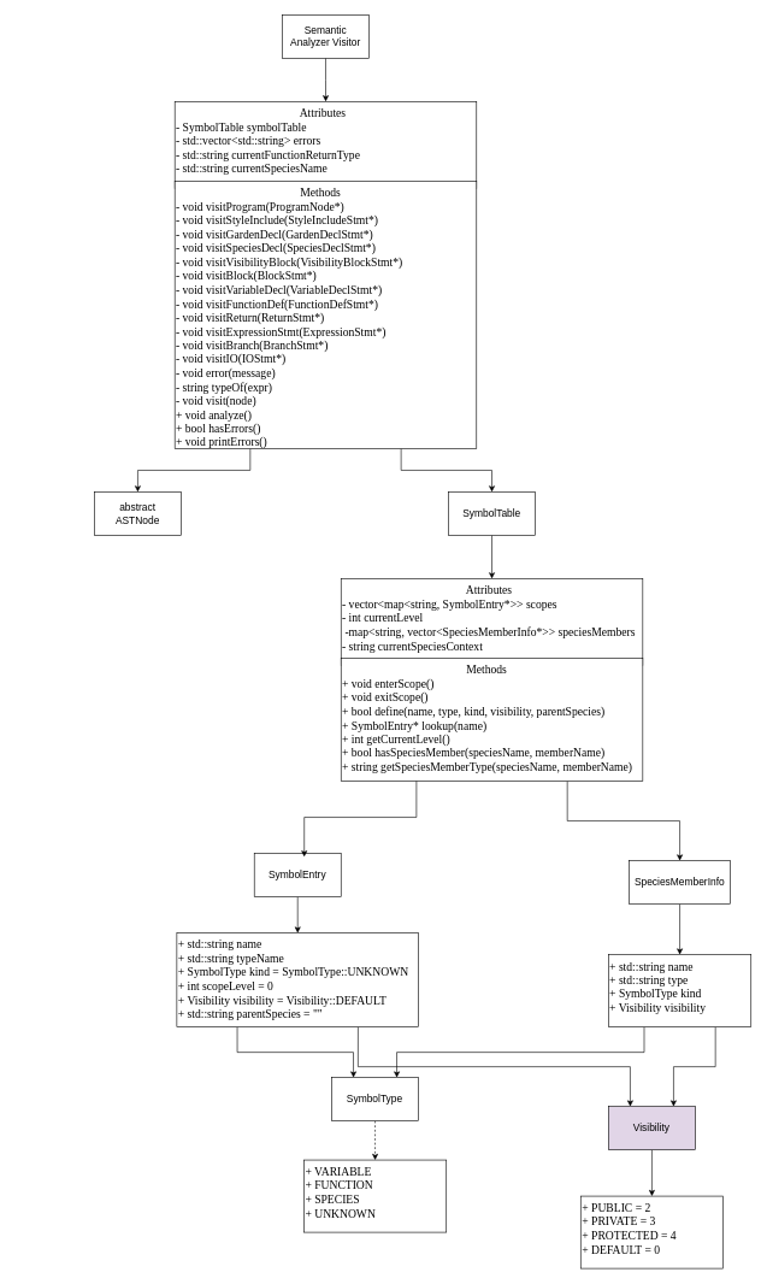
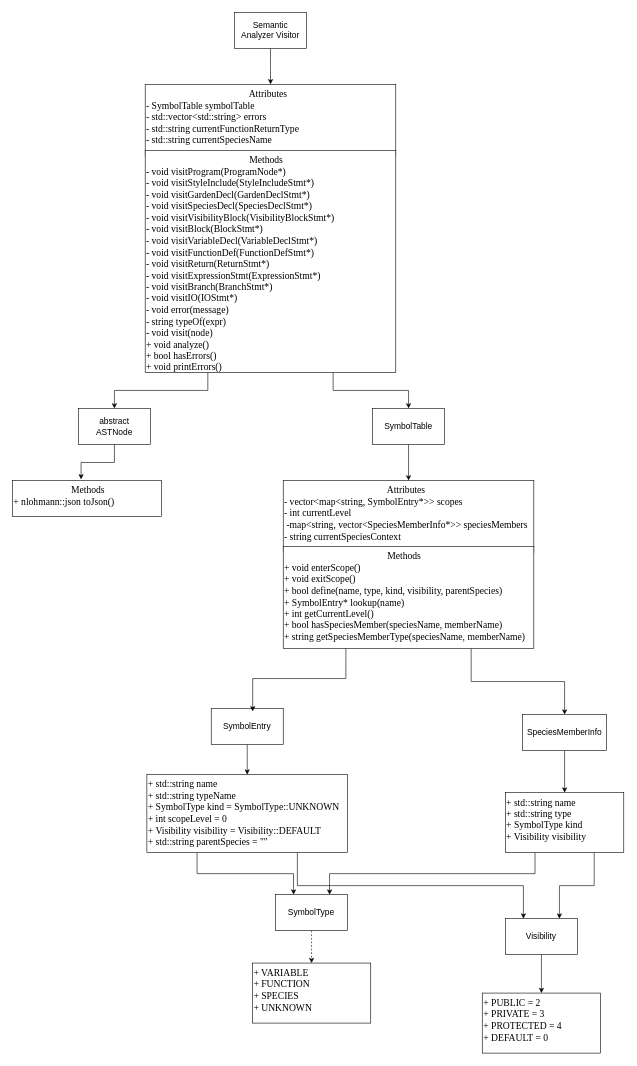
  <mxCell id="0" />
  <mxCell id="1" parent="0" />
  <mxCell id="2" style="edgeStyle=orthogonalEdgeStyle;rounded=0;orthogonalLoop=1;jettySize=auto;html=1;exitX=0.5;exitY=1;exitDx=0;exitDy=0;" edge="1" parent="1" source="3" target="4"><mxGeometry relative="1" as="geometry" /></mxCell>
  <mxCell id="3" value="Semantic&lt;br&gt;Analyzer Visitor" style="rounded=0;whiteSpace=wrap;html=1;spacing=2;fontSize=14;" vertex="1" parent="1"><mxGeometry x="390" y="20" width="120" height="60" as="geometry" /></mxCell>
  <mxCell id="4" value="&lt;font&gt;&lt;span style=&quot;white-space: pre;&quot;&gt;&#09;&lt;/span&gt;&lt;span style=&quot;white-space: pre;&quot;&gt;&#09;&lt;/span&gt;&lt;span style=&quot;white-space: pre;&quot;&gt;&#09;&lt;span style=&quot;white-space: pre;&quot;&gt;&#09;&lt;/span&gt;&lt;span style=&quot;white-space: pre;&quot;&gt;&#09;&lt;/span&gt; &lt;/span&gt;&amp;nbsp; Attributes&lt;/font&gt;&lt;div&gt;&lt;div&gt;&lt;font&gt;-&lt;/font&gt;&lt;span style=&quot;background-color: transparent;&quot;&gt;&amp;nbsp;SymbolTable symbolTable&lt;/span&gt;&lt;/div&gt;&lt;div&gt;- std::vector&amp;lt;std::string&amp;gt; errors&lt;/div&gt;&lt;div&gt;- std::string currentFunctionReturnType&lt;/div&gt;&lt;div&gt;- std::string currentSpeciesName&lt;/div&gt;&lt;div&gt;&lt;br&gt;&lt;/div&gt;&lt;div&gt;&lt;br&gt;&lt;/div&gt;&lt;div&gt;&lt;br&gt;&lt;/div&gt;&lt;/div&gt;" style="rounded=0;whiteSpace=wrap;html=1;align=left;verticalAlign=top;fontSize=16;fontFamily=Times New Roman;" vertex="1" parent="1"><mxGeometry x="241.25" y="140" width="417.5" height="120" as="geometry" /></mxCell>
  <mxCell id="5" style="edgeStyle=orthogonalEdgeStyle;rounded=0;orthogonalLoop=1;jettySize=auto;html=1;exitX=0.25;exitY=1;exitDx=0;exitDy=0;entryX=0.5;entryY=0;entryDx=0;entryDy=0;" edge="1" parent="1" source="7" target="8"><mxGeometry relative="1" as="geometry" /></mxCell>
  <mxCell id="6" style="edgeStyle=orthogonalEdgeStyle;rounded=0;orthogonalLoop=1;jettySize=auto;html=1;exitX=0.75;exitY=1;exitDx=0;exitDy=0;entryX=0.5;entryY=0;entryDx=0;entryDy=0;" edge="1" parent="1" source="7" target="12"><mxGeometry relative="1" as="geometry" /></mxCell>
  <mxCell id="7" value="&lt;font&gt;&lt;span style=&quot;white-space: pre;&quot;&gt;&#09;&lt;/span&gt;&lt;span style=&quot;white-space: pre;&quot;&gt;&#09;&lt;/span&gt;&lt;span style=&quot;white-space: pre;&quot;&gt;&#09;&lt;span style=&quot;white-space: pre;&quot;&gt;&#09;&lt;span style=&quot;white-space: pre;&quot;&gt;&#09;&lt;/span&gt;   &lt;/span&gt;&lt;/span&gt;Methods&lt;/font&gt;&lt;div&gt;&lt;div&gt;&lt;div&gt;&lt;div&gt;- void visitProgram(ProgramNode*)&lt;/div&gt;&lt;div&gt;- void visitStyleInclude(StyleIncludeStmt*)&lt;/div&gt;&lt;div&gt;- void visitGardenDecl(GardenDeclStmt*)&lt;/div&gt;&lt;div&gt;- void visitSpeciesDecl(SpeciesDeclStmt*)&lt;/div&gt;&lt;div&gt;- void visitVisibilityBlock(VisibilityBlockStmt*)&lt;/div&gt;&lt;div&gt;- void visitBlock(BlockStmt*)&lt;/div&gt;&lt;div&gt;- void visitVariableDecl(VariableDeclStmt*)&lt;/div&gt;&lt;div&gt;- void visitFunctionDef(FunctionDefStmt*)&lt;/div&gt;&lt;div&gt;- void visitReturn(ReturnStmt*)&lt;/div&gt;&lt;div&gt;- void visitExpressionStmt(ExpressionStmt*)&lt;/div&gt;&lt;div&gt;- void visitBranch(BranchStmt*)&lt;/div&gt;&lt;div&gt;- void visitIO(IOStmt*)&lt;/div&gt;&lt;/div&gt;&lt;/div&gt;&lt;/div&gt;&lt;div&gt;&lt;div&gt;- void error(message)&lt;/div&gt;&lt;div&gt;- string typeOf(expr)&lt;/div&gt;&lt;div&gt;- void visit(node)&lt;/div&gt;&lt;/div&gt;&lt;div&gt;&lt;div&gt;+ void analyze()&lt;/div&gt;&lt;div&gt;+ bool hasErrors()&lt;/div&gt;&lt;div&gt;+ void printErrors()&lt;/div&gt;&lt;/div&gt;&lt;div&gt;&lt;br&gt;&lt;/div&gt;" style="rounded=0;whiteSpace=wrap;html=1;align=left;verticalAlign=top;fontSize=16;fontFamily=Times New Roman;" vertex="1" parent="1"><mxGeometry x="241.25" y="250" width="417.5" height="370" as="geometry" /></mxCell>
  <mxCell id="8" value="abstract&lt;br&gt;ASTNode" style="rounded=0;whiteSpace=wrap;html=1;spacing=2;fontSize=14;" vertex="1" parent="1"><mxGeometry x="130" y="680" width="120" height="60" as="geometry" /></mxCell>
+ <mxCell id="9" value="&lt;font&gt;&lt;span style=&quot;white-space: pre;&quot;&gt;&#09;&lt;span style=&quot;white-space: pre;&quot;&gt;&#09;&lt;/span&gt;&lt;span style=&quot;white-space: pre;&quot;&gt;&#09;&lt;/span&gt;&lt;/span&gt;Methods&lt;/font&gt;&lt;div&gt;+ nlohmann::json toJson()&lt;/div&gt;&lt;div&gt;&lt;br&gt;&lt;/div&gt;" style="rounded=0;whiteSpace=wrap;html=1;align=left;verticalAlign=top;fontSize=16;fontFamily=Times New Roman;" vertex="1" parent="1"><mxGeometry x="20" y="800" width="248.75" height="60" as="geometry" /></mxCell>
+ <mxCell id="10" style="edgeStyle=orthogonalEdgeStyle;rounded=0;orthogonalLoop=1;jettySize=auto;html=1;exitX=0.5;exitY=1;exitDx=0;exitDy=0;entryX=0.46;entryY=-0.03;entryDx=0;entryDy=0;entryPerimeter=0;" edge="1" parent="1" source="8" target="9"><mxGeometry relative="1" as="geometry" /></mxCell>
  <mxCell id="11" style="edgeStyle=orthogonalEdgeStyle;rounded=0;orthogonalLoop=1;jettySize=auto;html=1;exitX=0.5;exitY=1;exitDx=0;exitDy=0;entryX=0.5;entryY=0;entryDx=0;entryDy=0;" edge="1" parent="1" source="12" target="13"><mxGeometry relative="1" as="geometry" /></mxCell>
  <mxCell id="12" value="SymbolTable" style="rounded=0;whiteSpace=wrap;html=1;spacing=2;fontSize=14;" vertex="1" parent="1"><mxGeometry x="620" y="680" width="120" height="60" as="geometry" /></mxCell>
  <mxCell id="13" value="&lt;font&gt;&lt;span style=&quot;white-space: pre;&quot;&gt;&#09;&lt;/span&gt;&lt;span style=&quot;white-space: pre;&quot;&gt;&#09;&lt;/span&gt;&lt;span style=&quot;white-space: pre;&quot;&gt;&#09;&lt;span style=&quot;white-space: pre;&quot;&gt;&#09;&lt;/span&gt;&lt;span style=&quot;white-space: pre;&quot;&gt;&#09;&lt;/span&gt; &lt;/span&gt;&amp;nbsp; Attributes&lt;/font&gt;&lt;div&gt;&lt;div&gt;&lt;div&gt;- vector&amp;lt;map&amp;lt;string, SymbolEntry*&amp;gt;&amp;gt; scopes&amp;nbsp;&lt;/div&gt;&lt;div&gt;- int currentLevel&amp;nbsp;&lt;/div&gt;&lt;div&gt;&amp;nbsp;-map&amp;lt;string, vector&amp;lt;SpeciesMemberInfo*&amp;gt;&amp;gt; speciesMembers&amp;nbsp;&lt;/div&gt;&lt;div&gt;- string currentSpeciesContext&lt;/div&gt;&lt;/div&gt;&lt;div&gt;&lt;br&gt;&lt;/div&gt;&lt;div&gt;&lt;br&gt;&lt;/div&gt;&lt;div&gt;&lt;br&gt;&lt;/div&gt;&lt;/div&gt;" style="rounded=0;whiteSpace=wrap;html=1;align=left;verticalAlign=top;fontSize=16;fontFamily=Times New Roman;" vertex="1" parent="1"><mxGeometry x="471.25" y="800" width="417.5" height="120" as="geometry" /></mxCell>
  <mxCell id="14" style="edgeStyle=orthogonalEdgeStyle;rounded=0;orthogonalLoop=1;jettySize=auto;html=1;exitX=0.75;exitY=1;exitDx=0;exitDy=0;entryX=0.5;entryY=0;entryDx=0;entryDy=0;" edge="1" parent="1" source="15" target="22"><mxGeometry relative="1" as="geometry" /></mxCell>
  <mxCell id="15" value="&lt;font&gt;&lt;span style=&quot;white-space: pre;&quot;&gt;&#09;&lt;/span&gt;&lt;span style=&quot;white-space: pre;&quot;&gt;&#09;&lt;/span&gt;&lt;span style=&quot;white-space: pre;&quot;&gt;&#09;&lt;span style=&quot;white-space: pre;&quot;&gt;&#09;&lt;span style=&quot;white-space: pre;&quot;&gt;&#09;&lt;/span&gt;   &lt;/span&gt;&lt;/span&gt;Methods&lt;/font&gt;&lt;div&gt;&lt;div&gt;+ void enterScope()&amp;nbsp;&lt;/div&gt;&lt;div&gt;+ void exitScope()&amp;nbsp;&lt;/div&gt;&lt;div&gt;+ bool define(name, type, kind, visibility, parentSpecies)&amp;nbsp;&lt;/div&gt;&lt;div&gt;+ SymbolEntry* lookup(name)&amp;nbsp;&lt;/div&gt;&lt;div&gt;+ int getCurrentLevel()&amp;nbsp;&lt;/div&gt;&lt;div&gt;+ bool hasSpeciesMember(speciesName, memberName)&amp;nbsp;&lt;/div&gt;&lt;div&gt;+ string getSpeciesMemberType(speciesName, memberName)&lt;/div&gt;&lt;/div&gt;&lt;div&gt;&lt;br&gt;&lt;/div&gt;" style="rounded=0;whiteSpace=wrap;html=1;align=left;verticalAlign=top;fontSize=16;fontFamily=Times New Roman;" vertex="1" parent="1"><mxGeometry x="471.25" y="910" width="417.5" height="170" as="geometry" /></mxCell>
  <mxCell id="16" style="edgeStyle=orthogonalEdgeStyle;rounded=0;orthogonalLoop=1;jettySize=auto;html=1;exitX=0.5;exitY=1;exitDx=0;exitDy=0;entryX=0.5;entryY=0;entryDx=0;entryDy=0;" edge="1" parent="1" source="17" target="20"><mxGeometry relative="1" as="geometry" /></mxCell>
  <mxCell id="17" value="SymbolEntry" style="rounded=0;whiteSpace=wrap;html=1;spacing=2;fontSize=14;" vertex="1" parent="1"><mxGeometry x="351.25" y="1180" width="120" height="60" as="geometry" /></mxCell>
  <mxCell id="18" style="edgeStyle=orthogonalEdgeStyle;rounded=0;orthogonalLoop=1;jettySize=auto;html=1;exitX=0.25;exitY=1;exitDx=0;exitDy=0;entryX=0.25;entryY=0;entryDx=0;entryDy=0;" edge="1" parent="1" source="20" target="28"><mxGeometry relative="1" as="geometry" /></mxCell>
  <mxCell id="19" style="edgeStyle=orthogonalEdgeStyle;rounded=0;orthogonalLoop=1;jettySize=auto;html=1;exitX=0.75;exitY=1;exitDx=0;exitDy=0;entryX=0.25;entryY=0;entryDx=0;entryDy=0;" edge="1" parent="1" source="20" target="31"><mxGeometry relative="1" as="geometry" /></mxCell>
  <mxCell id="20" value="&lt;div&gt;+ std::string name&lt;br/&gt;+ std::string typeName&lt;br/&gt;+ SymbolType kind = SymbolType::UNKNOWN&lt;br/&gt;+ int scopeLevel = 0&lt;br/&gt;+ Visibility visibility = Visibility::DEFAULT&lt;br/&gt;+ std::string parentSpecies = &quot;&quot;&lt;/div&gt;" style="rounded=0;whiteSpace=wrap;html=1;align=left;verticalAlign=top;fontSize=16;fontFamily=Times New Roman;" vertex="1" parent="1"><mxGeometry x="244.07" y="1290" width="334.37" height="130" as="geometry" /></mxCell>
  <mxCell id="21" style="edgeStyle=orthogonalEdgeStyle;rounded=0;orthogonalLoop=1;jettySize=auto;html=1;exitX=0.5;exitY=1;exitDx=0;exitDy=0;entryX=0.5;entryY=0;entryDx=0;entryDy=0;" edge="1" parent="1" source="22" target="26"><mxGeometry relative="1" as="geometry" /></mxCell>
  <mxCell id="22" value="SpeciesMemberInfo" style="rounded=0;whiteSpace=wrap;html=1;spacing=2;fontSize=14;" vertex="1" parent="1"><mxGeometry x="870" y="1190" width="140" height="60" as="geometry" /></mxCell>
  <mxCell id="23" style="edgeStyle=orthogonalEdgeStyle;rounded=0;orthogonalLoop=1;jettySize=auto;html=1;exitX=0.25;exitY=1;exitDx=0;exitDy=0;entryX=0.576;entryY=0.077;entryDx=0;entryDy=0;entryPerimeter=0;" edge="1" parent="1" source="15" target="17"><mxGeometry relative="1" as="geometry" /></mxCell>
  <mxCell id="24" style="edgeStyle=orthogonalEdgeStyle;rounded=0;orthogonalLoop=1;jettySize=auto;html=1;exitX=0.25;exitY=1;exitDx=0;exitDy=0;entryX=0.75;entryY=0;entryDx=0;entryDy=0;" edge="1" parent="1" source="26" target="28"><mxGeometry relative="1" as="geometry" /></mxCell>
  <mxCell id="25" style="edgeStyle=orthogonalEdgeStyle;rounded=0;orthogonalLoop=1;jettySize=auto;html=1;exitX=0.75;exitY=1;exitDx=0;exitDy=0;entryX=0.75;entryY=0;entryDx=0;entryDy=0;" edge="1" parent="1" source="26" target="31"><mxGeometry relative="1" as="geometry" /></mxCell>
  <mxCell id="26" value="&lt;div&gt;+ std::string name&lt;/div&gt;&lt;div&gt;+ std::string type&lt;/div&gt;&lt;div&gt;+ SymbolType kind&lt;/div&gt;&lt;div&gt;+ Visibility visibility&lt;/div&gt;" style="rounded=0;whiteSpace=wrap;html=1;align=left;verticalAlign=top;fontSize=16;fontFamily=Times New Roman;" vertex="1" parent="1"><mxGeometry x="841.41" y="1320" width="197.18" height="100" as="geometry" /></mxCell>
  <mxCell id="27" style="edgeStyle=orthogonalEdgeStyle;rounded=0;orthogonalLoop=1;jettySize=auto;html=1;exitX=0.5;exitY=1;exitDx=0;exitDy=0;entryX=0.5;entryY=0;entryDx=0;entryDy=0;dashed=1;" edge="1" parent="1" source="28" target="29"><mxGeometry relative="1" as="geometry" /></mxCell>
  <mxCell id="28" value="SymbolType" style="rounded=0;whiteSpace=wrap;html=1;spacing=2;fontSize=14;" vertex="1" parent="1"><mxGeometry x="458.44" y="1490" width="120" height="60" as="geometry" /></mxCell>
  <mxCell id="29" value="&lt;div&gt;+ VARIABLE&lt;/div&gt;&lt;div&gt;+ FUNCTION&lt;/div&gt;&lt;div&gt;+ SPECIES&lt;/div&gt;&lt;div&gt;+ UNKNOWN&lt;/div&gt;" style="rounded=0;whiteSpace=wrap;html=1;align=left;verticalAlign=top;fontSize=16;fontFamily=Times New Roman;" vertex="1" parent="1"><mxGeometry x="419.85" y="1604" width="197.18" height="100" as="geometry" /></mxCell>
  <mxCell id="30" style="edgeStyle=orthogonalEdgeStyle;rounded=0;orthogonalLoop=1;jettySize=auto;html=1;exitX=0.5;exitY=1;exitDx=0;exitDy=0;entryX=0.5;entryY=0;entryDx=0;entryDy=0;" edge="1" parent="1" source="31" target="32"><mxGeometry relative="1" as="geometry" /></mxCell>
- <mxCell id="31" value="Visibility" style="rounded=0;whiteSpace=wrap;html=1;spacing=2;fontSize=14;fillColor=#e1d5e7;" vertex="1" parent="1"><mxGeometry x="841.41" y="1530" width="120" height="60" as="geometry" /></mxCell>
+ <mxCell id="31" value="Visibility" style="rounded=0;whiteSpace=wrap;html=1;spacing=2;fontSize=14;" vertex="1" parent="1"><mxGeometry x="841.41" y="1530" width="120" height="60" as="geometry" /></mxCell>
  <mxCell id="32" value="&lt;div&gt;+ PUBLIC = 2&lt;/div&gt;&lt;div&gt;+ PRIVATE = 3&lt;/div&gt;&lt;div&gt;+ PROTECTED = 4&lt;/div&gt;&lt;div&gt;+ DEFAULT = 0&lt;/div&gt;" style="rounded=0;whiteSpace=wrap;html=1;align=left;verticalAlign=top;fontSize=16;fontFamily=Times New Roman;" vertex="1" parent="1"><mxGeometry x="802.82" y="1654" width="197.18" height="100" as="geometry" /></mxCell>
